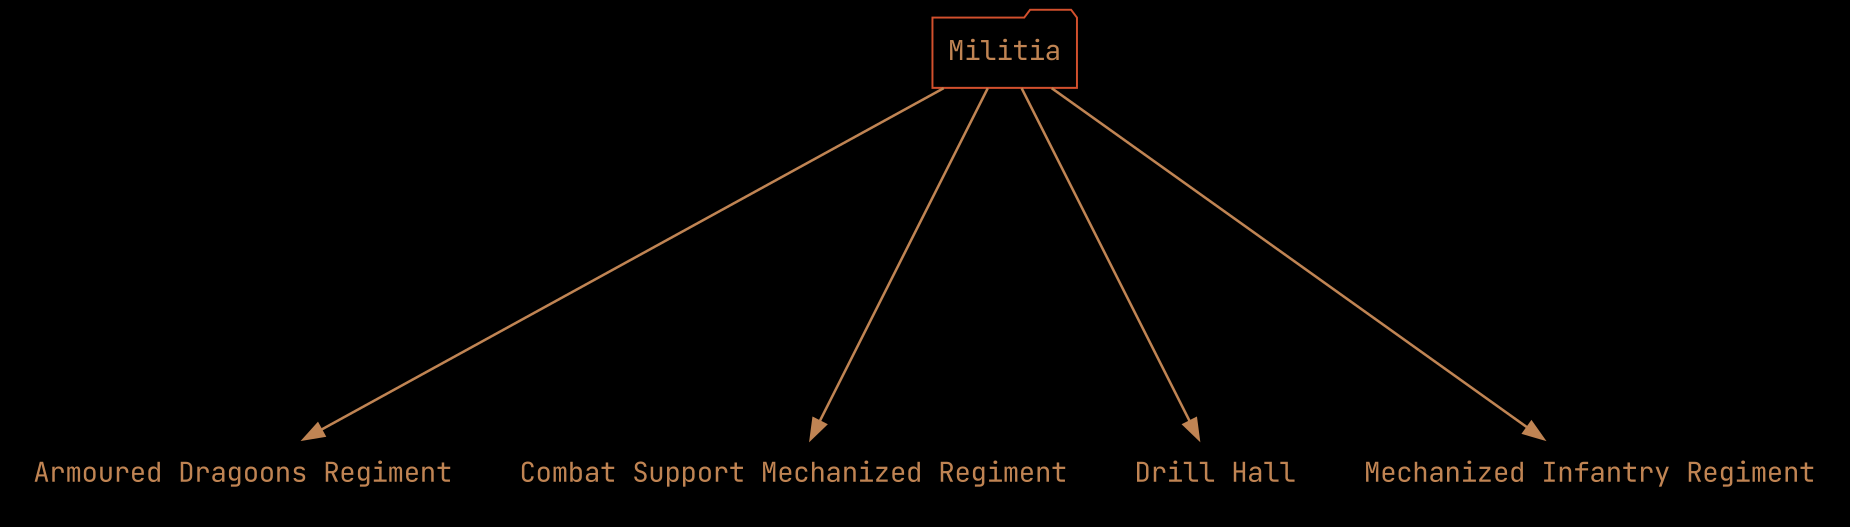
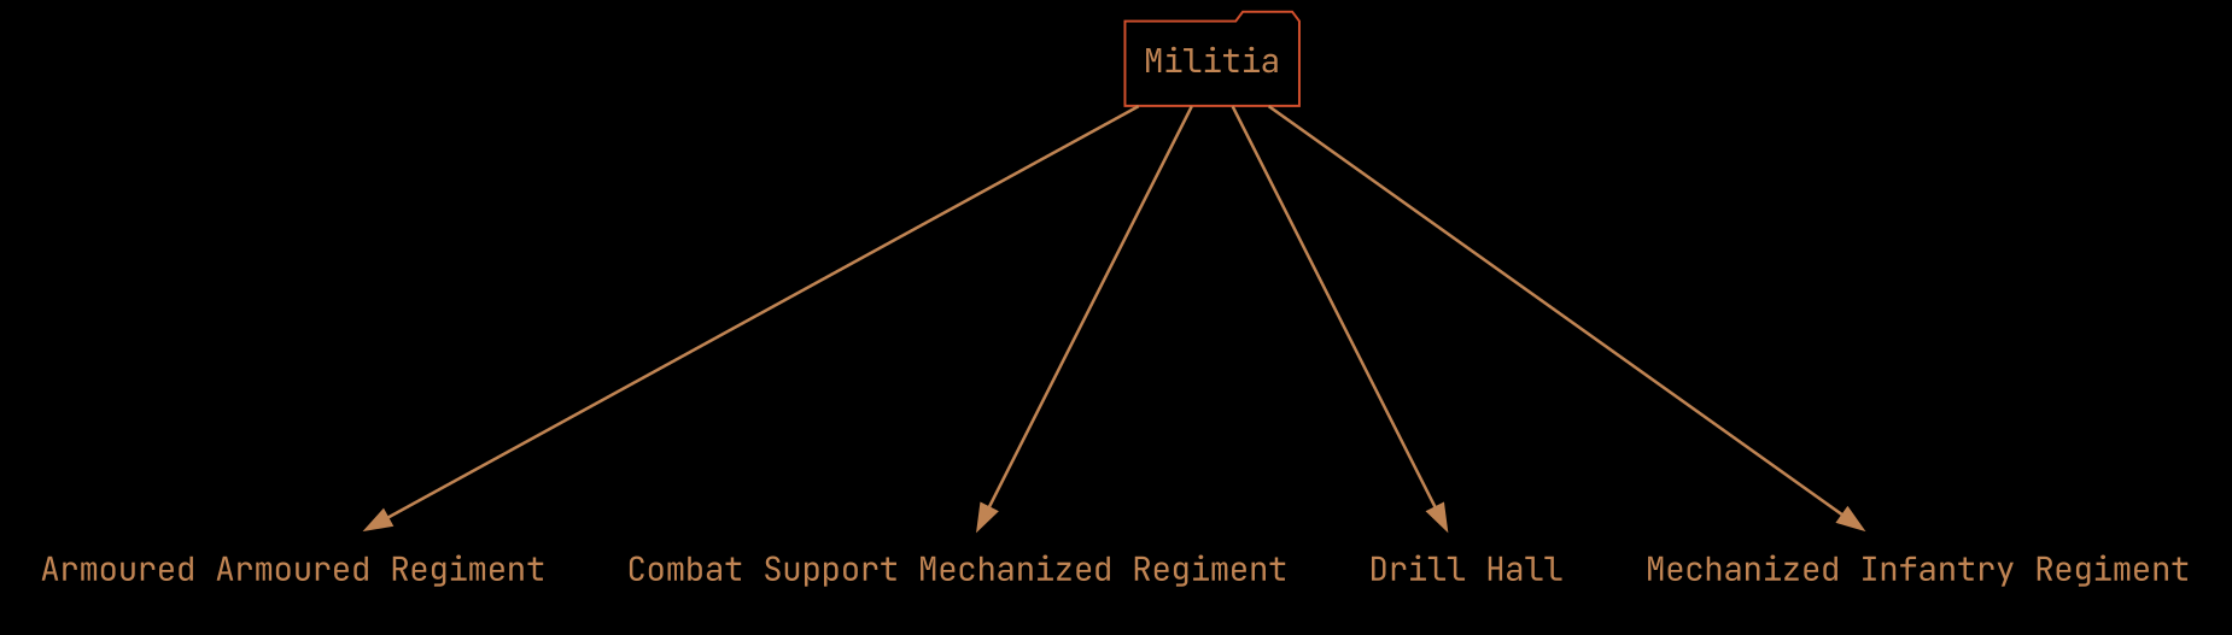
  digraph {
    bgcolor=black
    compound=true
    fontname="JetBrains Mono"
    ranksep=2.5
    root=Militia
    node [color="#d3502dff" fillcolor=gray10 fontcolor="#c08453ff" fontname="JetBrains Mono" shape=none]
    edge [color="#c08453ff" fontname="JetBrains Mono" penwidth=1.3]
    Militia [shape=folder]
-   "Armoured Dragoons Regiment"
+   "Armoured Dragoons Regiment" [label="Armoured Armoured Regiment"]
    n3 [label="Combat Support Mechanized Regiment"]
    "Drill Hall"
    "Mechanized Infantry Regiment"
    Militia -> "Armoured Dragoons Regiment"
    Militia -> n3
    Militia -> "Drill Hall"
    Militia -> "Mechanized Infantry Regiment"
  }
